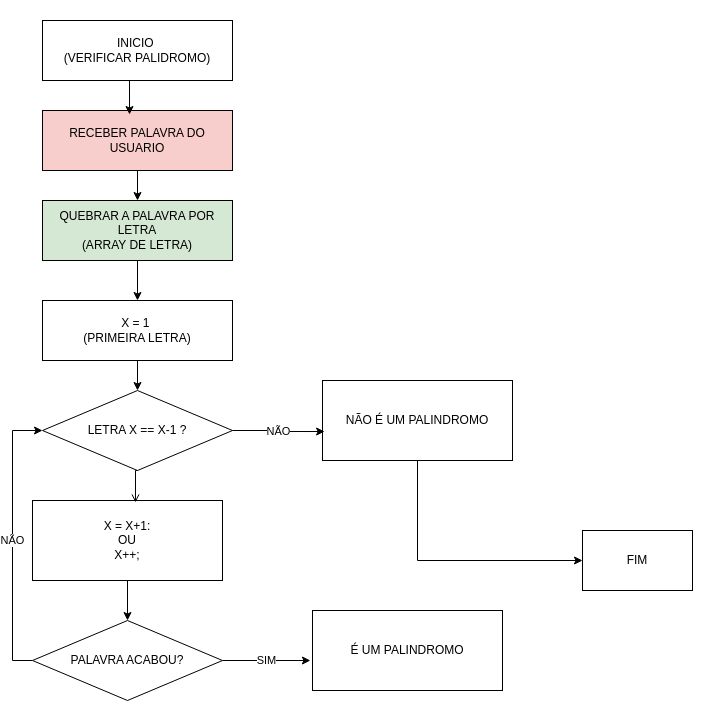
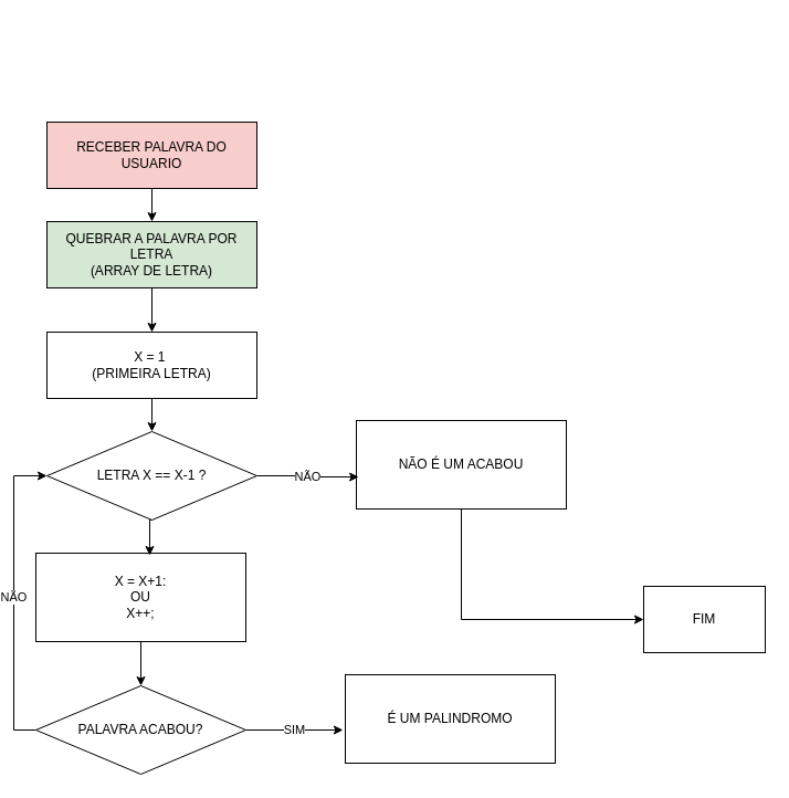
  <mxCell id="0" />
  <mxCell id="1" parent="0" />
- <mxCell id="2" value="INICIO&amp;nbsp;&lt;div&gt;(VERIFICAR PALIDROMO)&lt;/div&gt;" style="rounded=0;whiteSpace=wrap;html=1;" vertex="1" parent="1"><mxGeometry x="30" width="190" height="60" as="geometry" y="20" /></mxCell>
  <mxCell id="3" style="edgeStyle=orthogonalEdgeStyle;rounded=0;orthogonalLoop=1;jettySize=auto;html=1;exitX=0.5;exitY=1;exitDx=0;exitDy=0;entryX=0.5;entryY=0;entryDx=0;entryDy=0;" edge="1" parent="1" source="4" target="6"><mxGeometry relative="1" as="geometry" /></mxCell>
  <mxCell id="4" value="RECEBER PALAVRA DO USUARIO" style="rounded=0;whiteSpace=wrap;html=1;fillColor=#f8cecc;" vertex="1" parent="1"><mxGeometry x="30" y="110" width="190" height="60" as="geometry" /></mxCell>
  <mxCell id="5" style="edgeStyle=orthogonalEdgeStyle;rounded=0;orthogonalLoop=1;jettySize=auto;html=1;exitX=0.5;exitY=1;exitDx=0;exitDy=0;entryX=0.5;entryY=0;entryDx=0;entryDy=0;" edge="1" parent="1" source="6" target="8"><mxGeometry relative="1" as="geometry" /></mxCell>
  <mxCell id="6" value="QUEBRAR A PALAVRA POR LETRA&lt;div&gt;(ARRAY DE LETRA)&lt;/div&gt;" style="rounded=0;whiteSpace=wrap;html=1;fillColor=#d5e8d4;" vertex="1" parent="1"><mxGeometry x="30" y="200" width="190" height="60" as="geometry" /></mxCell>
  <mxCell id="7" style="edgeStyle=orthogonalEdgeStyle;rounded=0;orthogonalLoop=1;jettySize=auto;html=1;exitX=0.5;exitY=1;exitDx=0;exitDy=0;entryX=0.5;entryY=0;entryDx=0;entryDy=0;" edge="1" parent="1" source="8" target="9"><mxGeometry relative="1" as="geometry" /></mxCell>
  <mxCell id="8" value="X = 1&amp;nbsp;&lt;div&gt;(PRIMEIRA LETRA)&lt;/div&gt;" style="rounded=0;whiteSpace=wrap;html=1;" vertex="1" parent="1"><mxGeometry x="30" y="300" width="190" height="60" as="geometry" /></mxCell>
  <mxCell id="9" value="LETRA X == X-1 ?" style="rhombus;whiteSpace=wrap;html=1;" vertex="1" parent="1"><mxGeometry x="30" y="390" width="190" height="80" as="geometry" /></mxCell>
  <mxCell id="10" style="edgeStyle=orthogonalEdgeStyle;rounded=0;orthogonalLoop=1;jettySize=auto;html=1;exitX=0.5;exitY=1;exitDx=0;exitDy=0;entryX=0;entryY=0.5;entryDx=0;entryDy=0;" edge="1" parent="1" source="11" target="20"><mxGeometry relative="1" as="geometry" /></mxCell>
- <mxCell id="11" value="NÃO É UM PALINDROMO" style="rounded=0;whiteSpace=wrap;html=1;" vertex="1" parent="1"><mxGeometry x="310" y="380" width="190" height="80" as="geometry" /></mxCell>
+ <mxCell id="11" value="NÃO É UM ACABOU" style="rounded=0;whiteSpace=wrap;html=1;" vertex="1" parent="1"><mxGeometry x="310" y="380" width="190" height="80" as="geometry" /></mxCell>
  <mxCell id="12" value="É UM PALINDROMO" style="rounded=0;whiteSpace=wrap;html=1;" vertex="1" parent="1"><mxGeometry x="300" y="610" width="190" height="80" as="geometry" /></mxCell>
  <mxCell id="13" value="NÃO" style="edgeStyle=orthogonalEdgeStyle;rounded=0;orthogonalLoop=1;jettySize=auto;html=1;exitX=0;exitY=0.5;exitDx=0;exitDy=0;entryX=0;entryY=0.5;entryDx=0;entryDy=0;" edge="1" parent="1" source="14" target="9"><mxGeometry relative="1" as="geometry" /></mxCell>
  <mxCell id="14" value="PALAVRA ACABOU?" style="rhombus;whiteSpace=wrap;html=1;" vertex="1" parent="1"><mxGeometry y="620" width="190" height="80" as="geometry" x="20" /></mxCell>
  <mxCell id="15" style="edgeStyle=orthogonalEdgeStyle;rounded=0;orthogonalLoop=1;jettySize=auto;html=1;exitX=0.5;exitY=1;exitDx=0;exitDy=0;entryX=0.5;entryY=0;entryDx=0;entryDy=0;" edge="1" parent="1" source="16" target="14"><mxGeometry relative="1" as="geometry" /></mxCell>
  <mxCell id="16" value="X = X+1:&lt;div&gt;OU&lt;/div&gt;&lt;div&gt;X++;&lt;/div&gt;" style="rounded=0;whiteSpace=wrap;html=1;" vertex="1" parent="1"><mxGeometry y="500" width="190" height="80" as="geometry" x="20" /></mxCell>
  <mxCell id="17" value="NÃO" style="edgeStyle=orthogonalEdgeStyle;rounded=0;orthogonalLoop=1;jettySize=auto;html=1;exitX=1;exitY=0.5;exitDx=0;exitDy=0;entryX=0.011;entryY=0.638;entryDx=0;entryDy=0;entryPerimeter=0;" edge="1" parent="1" source="9" target="11"><mxGeometry relative="1" as="geometry" /></mxCell>
- <mxCell id="18" style="edgeStyle=orthogonalEdgeStyle;rounded=0;orthogonalLoop=1;jettySize=auto;html=1;exitX=0.5;exitY=1;exitDx=0;exitDy=0;entryX=0.542;entryY=0.025;entryDx=0;entryDy=0;entryPerimeter=0;endArrow=open;" edge="1" parent="1" source="9" target="16"><mxGeometry relative="1" as="geometry" /></mxCell>
+ <mxCell id="18" style="edgeStyle=orthogonalEdgeStyle;rounded=0;orthogonalLoop=1;jettySize=auto;html=1;exitX=0.5;exitY=1;exitDx=0;exitDy=0;entryX=0.542;entryY=0.025;entryDx=0;entryDy=0;entryPerimeter=0;" edge="1" parent="1" source="9" target="16"><mxGeometry relative="1" as="geometry" /></mxCell>
  <mxCell id="19" value="SIM" style="edgeStyle=orthogonalEdgeStyle;rounded=0;orthogonalLoop=1;jettySize=auto;html=1;exitX=1;exitY=0.5;exitDx=0;exitDy=0;entryX=-0.011;entryY=0.625;entryDx=0;entryDy=0;entryPerimeter=0;" edge="1" parent="1" source="14" target="12"><mxGeometry relative="1" as="geometry" /></mxCell>
  <mxCell id="20" value="FIM" style="rounded=0;whiteSpace=wrap;html=1;" vertex="1" parent="1"><mxGeometry x="570" y="530" width="110" height="60" as="geometry" /></mxCell>
- <mxCell id="21" style="edgeStyle=orthogonalEdgeStyle;rounded=0;orthogonalLoop=1;jettySize=auto;html=1;exitX=0.5;exitY=1;exitDx=0;exitDy=0;entryX=0.458;entryY=0.067;entryDx=0;entryDy=0;entryPerimeter=0;" edge="1" parent="1" source="2" target="4"><mxGeometry relative="1" as="geometry" /></mxCell>
